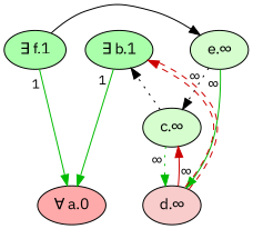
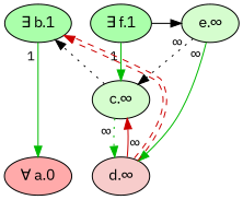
  digraph {
    fontname="IBM Plex Sans"
    node [fillcolor="#AAFFAA" fontname="IBM Plex Sans" fontsize=14 style=filled]
    edge [color="#00BB00" dir=forward fontname="IBM Plex Sans" fontsize=12 labeldistance=1.5 style=solid taillabel="∞"]
    n1 [fillcolor="#FFAAAA" label="∀ a.0"]
    n2 [label="∃ f.1"]
    n3 [label="∃ b.1"]
    n4 [fillcolor="#d5fdce" label="e.∞"]
    n5 [fillcolor="#d5fdce" label="c.∞"]
    n6 [fillcolor="#f7cccb" label="d.∞"]
    subgraph sub_1 {
      rank=max
      n1
    }
    subgraph sub_2 {
      rank=min
      n2
      n3
    }
-   n2 -> n1 [taillabel=1]
+   n2 -> n5 [taillabel=1]
    n2 -> n4 [color=black constraint=false taillabel=""]
    n3 -> n1 [taillabel=1]
    n4 -> n5 [color=black style=dotted]
    n4 -> n6
    n5 -> n3 [color=black constraint=false style=dotted taillabel=""]
    n5 -> n6 [style=dotted]
    n6 -> n3 [color="#CC0000:invis:#CC0000" constraint=false style=dashed taillabel=""]
    n6 -> n5 [color="#CC0000"]
  }
